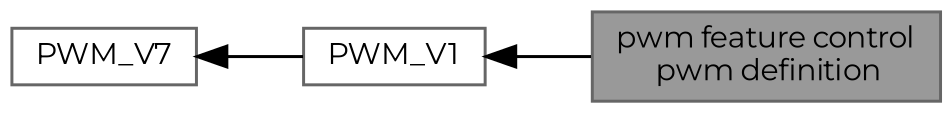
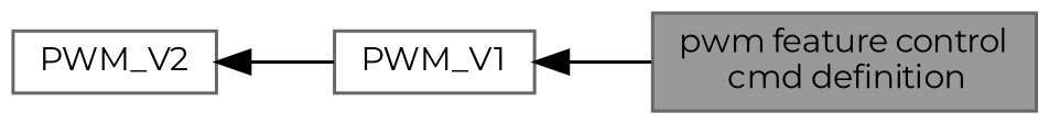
  digraph {
    fontname=Montserrat
    rankdir=LR
    node [color=grey40 fillcolor=white fontname=Montserrat fontsize=10 shape=box style=filled]
    edge [dir=back fontname=Montserrat fontsize=10 labelfontname=Helvetica labelfontsize=10 shape=plaintext style=solid]
-   n1 [color=gray40 fillcolor=grey60 fontcolor=black height=0.2 label="pwm feature control\l pwm definition" width=0.4]
+   n1 [color=gray40 fillcolor=grey60 fontcolor=black height=0.2 label="pwm feature control\l cmd definition" width=0.4]
    n2 [height=0.2 label=PWM_V1 width=0.4]
-   n3 [height=0.2 label=PWM_V7 width=0.4]
+   n3 [height=0.2 label=PWM_V2 width=0.4]
    n2 -> n1
    n3 -> n2
  }
